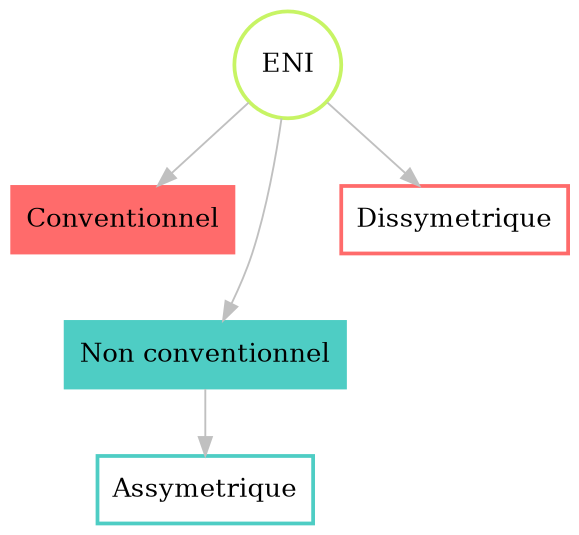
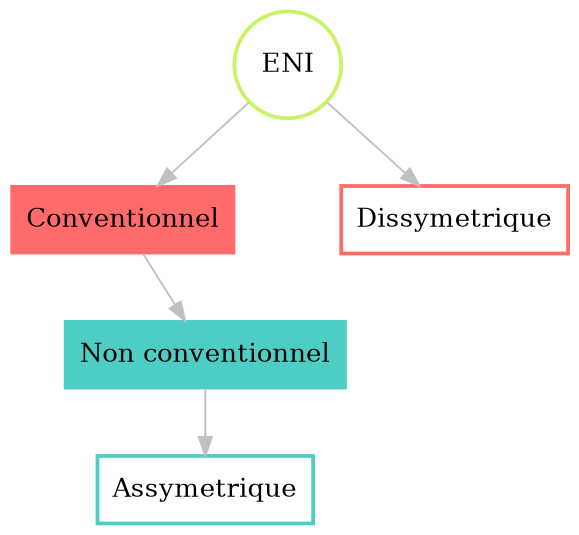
  digraph {
    node [color="#FF6B6B" shape=rectangle style=bold]
    edge [color=grey]
    ENI [color="#C7F464" shape=circle]
    Conventionnel [style=filled]
    "Non conventionnel" [color="#4ECDC4" style=filled]
    Dissymetrique
    Assymetrique [color="#4ECDC4"]
    ENI -> Conventionnel
-   ENI -> "Non conventionnel"
+   Conventionnel -> "Non conventionnel"
    ENI -> Dissymetrique
    "Non conventionnel" -> Assymetrique
  }
